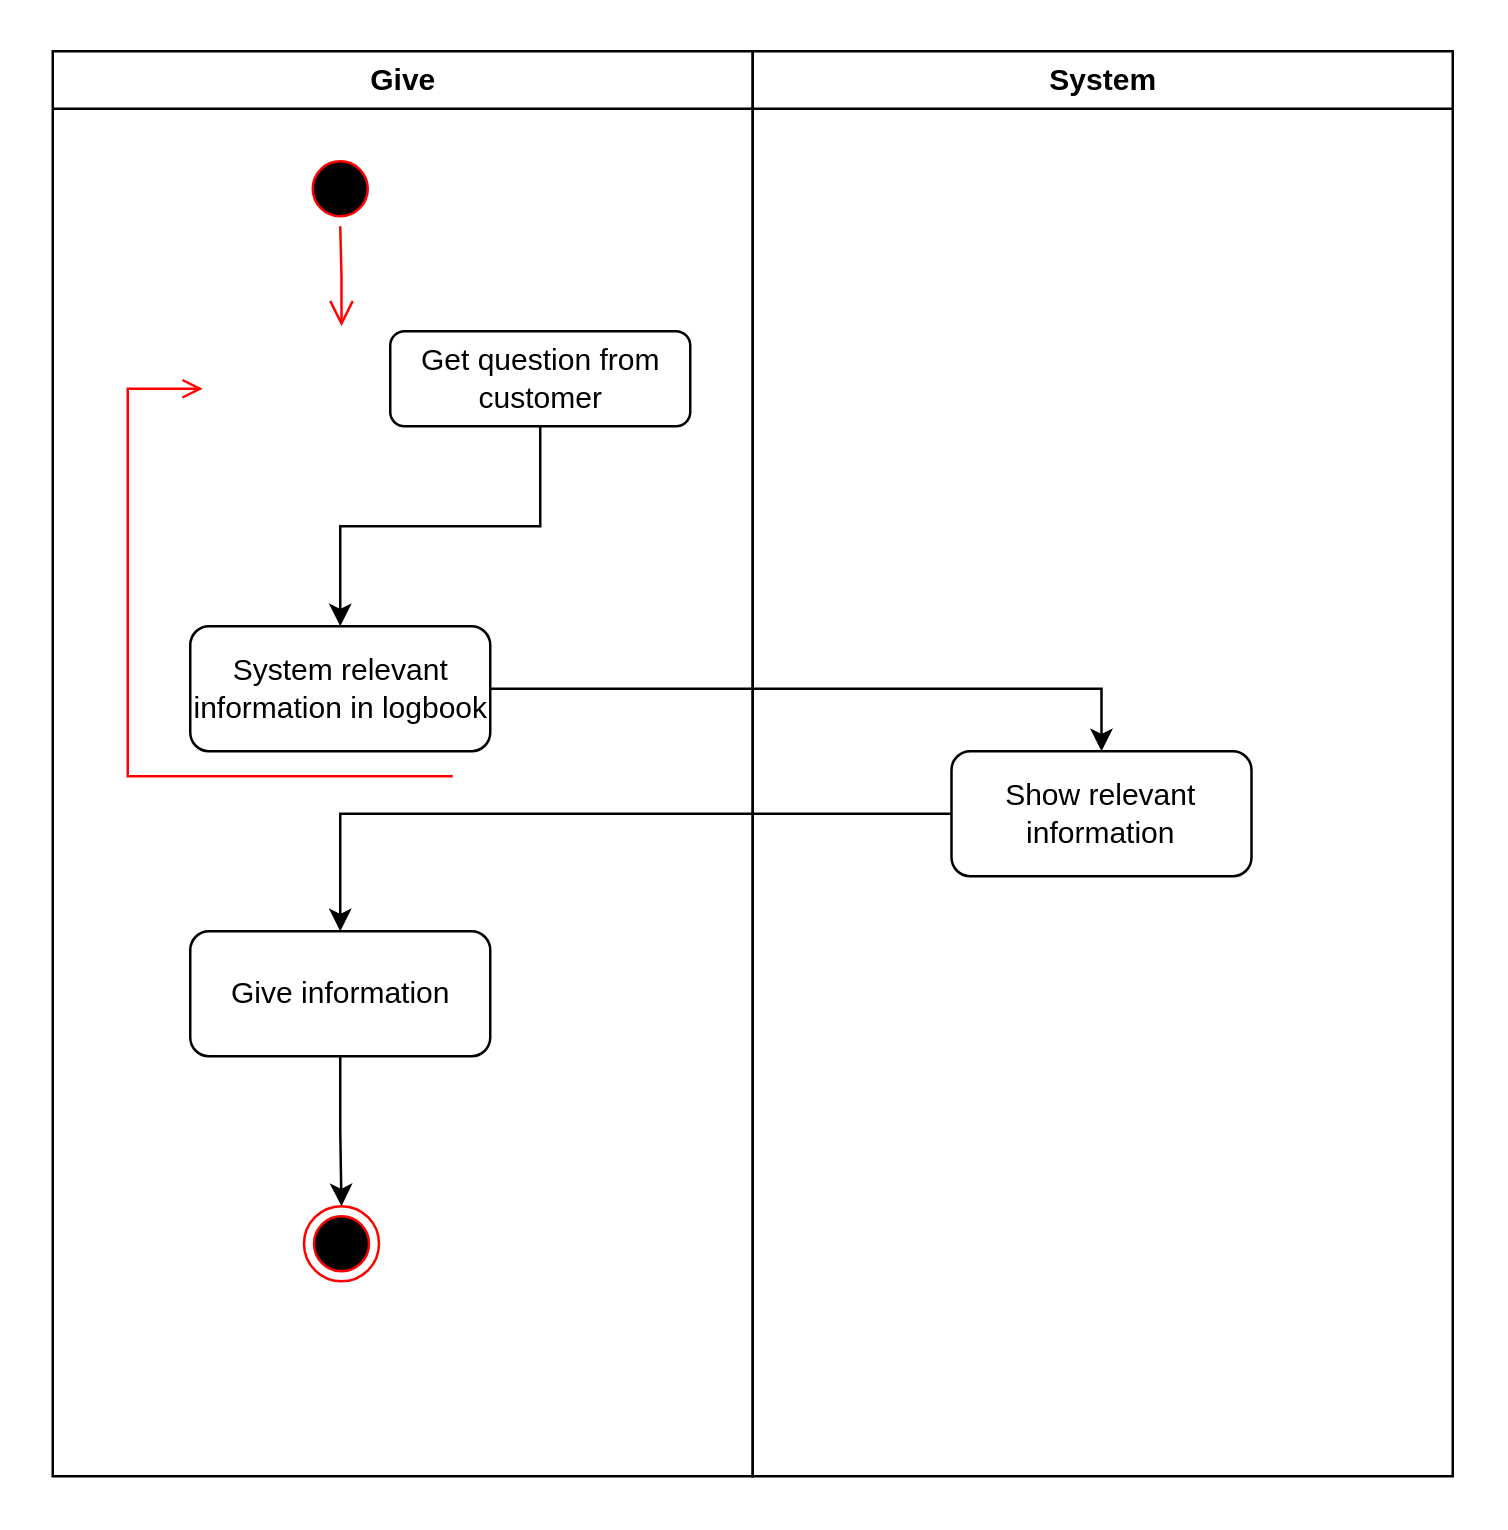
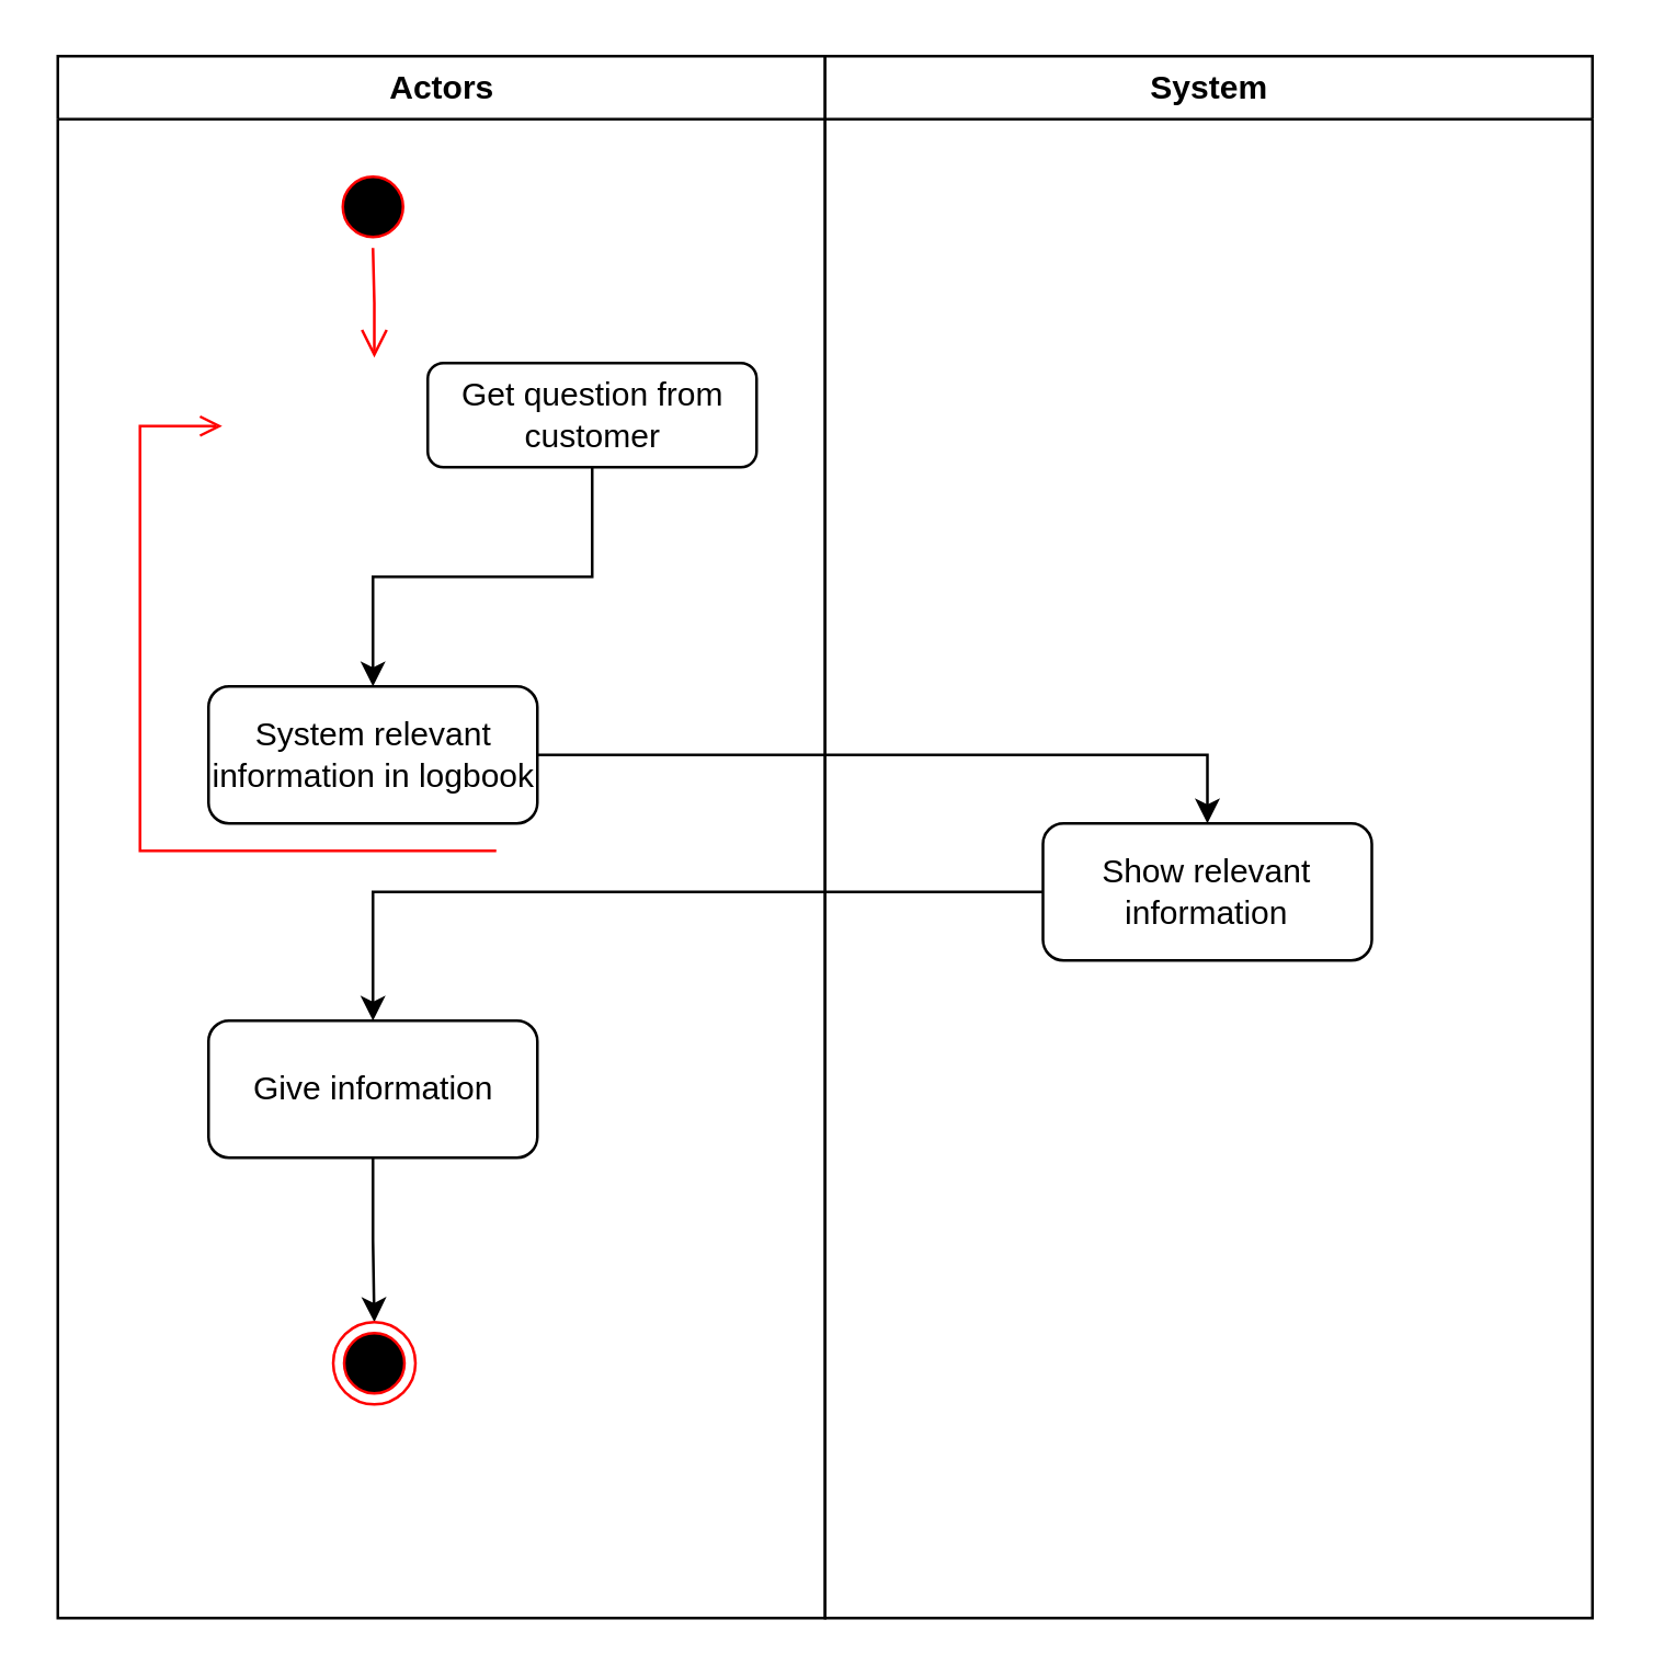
  <mxCell id="0" />
  <mxCell id="1" parent="0" />
- <mxCell id="2" value="Give" style="swimlane;whiteSpace=wrap" parent="1" vertex="1"><mxGeometry x="20.5" y="20" width="280" height="570" as="geometry" /></mxCell>
+ <mxCell id="2" value="Actors" style="swimlane;whiteSpace=wrap" parent="1" vertex="1"><mxGeometry x="20.5" y="20" width="280" height="570" as="geometry" /></mxCell>
  <mxCell id="3" value="" style="ellipse;shape=startState;fillColor=#000000;strokeColor=#ff0000;" parent="2" vertex="1"><mxGeometry x="100" y="40" width="30" height="30" as="geometry" /></mxCell>
  <mxCell id="4" value="" style="edgeStyle=elbowEdgeStyle;elbow=horizontal;verticalAlign=bottom;endArrow=open;endSize=8;strokeColor=#FF0000;endFill=1;rounded=0" parent="2" source="3" edge="1"><mxGeometry x="100" y="40" as="geometry"><mxPoint x="115.5" y="110" as="targetPoint" /></mxGeometry></mxCell>
  <mxCell id="5" value="" style="edgeStyle=elbowEdgeStyle;elbow=horizontal;strokeColor=#FF0000;endArrow=open;endFill=1;rounded=0" parent="2" edge="1"><mxGeometry width="100" height="100" relative="1" as="geometry"><mxPoint x="160" y="290" as="sourcePoint" /><mxPoint x="60" y="135" as="targetPoint" /><Array as="points"><mxPoint x="30" y="250" /></Array></mxGeometry></mxCell>
  <mxCell id="6" value="" style="edgeStyle=orthogonalEdgeStyle;rounded=0;orthogonalLoop=1;jettySize=auto;html=1;" edge="1" parent="2" source="7" target="8"><mxGeometry relative="1" as="geometry" /></mxCell>
  <mxCell id="7" value="Get question from customer" style="rounded=1;whiteSpace=wrap;html=1;" vertex="1" parent="2"><mxGeometry x="135" y="112" width="120" height="38" as="geometry" /></mxCell>
  <mxCell id="8" value="System relevant information in logbook" style="rounded=1;whiteSpace=wrap;html=1;" vertex="1" parent="2"><mxGeometry x="55" y="230" width="120" height="50" as="geometry" /></mxCell>
  <mxCell id="9" style="edgeStyle=orthogonalEdgeStyle;rounded=0;orthogonalLoop=1;jettySize=auto;html=1;exitX=0.5;exitY=1;exitDx=0;exitDy=0;entryX=0.5;entryY=0;entryDx=0;entryDy=0;" edge="1" parent="2" source="10" target="11"><mxGeometry relative="1" as="geometry" /></mxCell>
  <mxCell id="10" value="Give information" style="rounded=1;whiteSpace=wrap;html=1;" vertex="1" parent="2"><mxGeometry x="55" y="352" width="120" height="50" as="geometry" /></mxCell>
  <mxCell id="11" value="" style="ellipse;html=1;shape=endState;fillColor=#000000;strokeColor=#ff0000;" vertex="1" parent="2"><mxGeometry x="100.5" y="462" width="30" height="30" as="geometry" /></mxCell>
  <mxCell id="12" value="System" style="swimlane;whiteSpace=wrap" parent="1" vertex="1"><mxGeometry x="300.5" y="20" width="280" height="570" as="geometry" /></mxCell>
  <mxCell id="13" value="Show relevant information" style="rounded=1;whiteSpace=wrap;html=1;" vertex="1" parent="12"><mxGeometry x="79.5" y="280" width="120" height="50" as="geometry" /></mxCell>
  <mxCell id="14" value="" style="edgeStyle=orthogonalEdgeStyle;rounded=0;orthogonalLoop=1;jettySize=auto;html=1;" edge="1" parent="1" source="8" target="13"><mxGeometry relative="1" as="geometry"><Array as="points"><mxPoint x="440" y="275" /></Array></mxGeometry></mxCell>
  <mxCell id="15" value="" style="edgeStyle=orthogonalEdgeStyle;rounded=0;orthogonalLoop=1;jettySize=auto;html=1;" edge="1" parent="1" source="13" target="10"><mxGeometry relative="1" as="geometry" /></mxCell>
